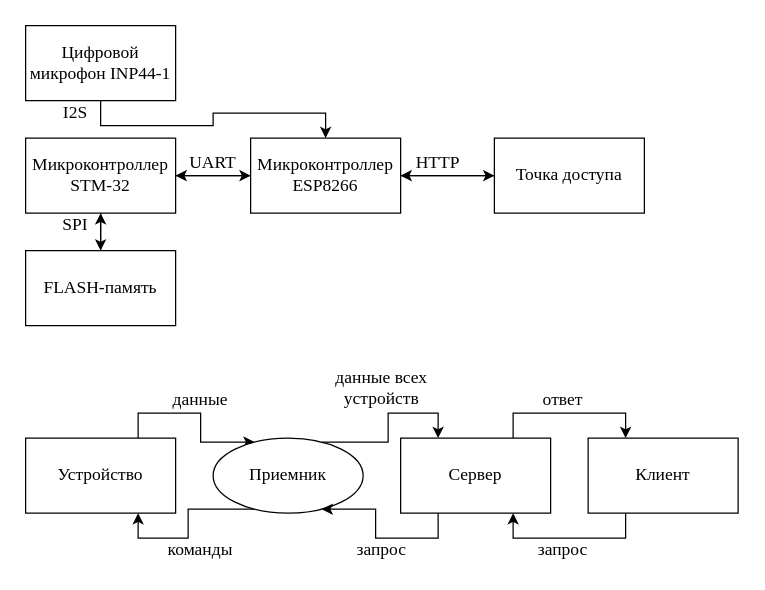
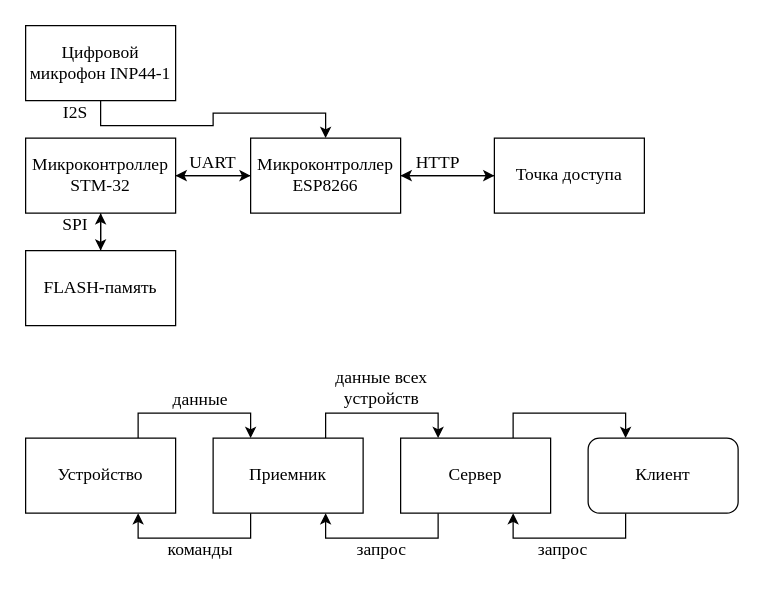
  <mxCell id="0" />
  <mxCell id="1" parent="0" />
  <mxCell id="2" style="edgeStyle=orthogonalEdgeStyle;rounded=0;orthogonalLoop=1;jettySize=auto;html=1;exitX=0.5;exitY=1;exitDx=0;exitDy=0;fontFamily=Times New Roman;fontSize=14;" edge="1" parent="1" source="3" target="11"><mxGeometry relative="1" as="geometry" /></mxCell>
  <mxCell id="3" value="Цифровой микрофон INP44-1" style="rounded=0;whiteSpace=wrap;html=1;fontFamily=Times New Roman;fontSize=14;" vertex="1" parent="1"><mxGeometry x="20" y="20" width="120" height="60" as="geometry" /></mxCell>
  <mxCell id="4" value="" style="edgeStyle=orthogonalEdgeStyle;rounded=0;orthogonalLoop=1;jettySize=auto;html=1;fontFamily=Times New Roman;fontSize=14;" edge="1" parent="1" source="6" target="8"><mxGeometry relative="1" as="geometry" /></mxCell>
  <mxCell id="5" value="" style="edgeStyle=orthogonalEdgeStyle;rounded=0;orthogonalLoop=1;jettySize=auto;html=1;fontFamily=Times New Roman;fontSize=14;" edge="1" parent="1" source="6" target="11"><mxGeometry relative="1" as="geometry" /></mxCell>
  <mxCell id="6" value="Микроконтроллер STM-32" style="rounded=0;whiteSpace=wrap;html=1;fontFamily=Times New Roman;fontSize=14;" vertex="1" parent="1"><mxGeometry x="20" y="110" width="120" height="60" as="geometry" /></mxCell>
  <mxCell id="7" style="edgeStyle=orthogonalEdgeStyle;rounded=0;orthogonalLoop=1;jettySize=auto;html=1;entryX=0.5;entryY=1;entryDx=0;entryDy=0;fontFamily=Times New Roman;fontSize=14;" edge="1" parent="1" source="8" target="6"><mxGeometry relative="1" as="geometry" /></mxCell>
  <mxCell id="8" value="FLASH-память" style="rounded=0;whiteSpace=wrap;html=1;fontFamily=Times New Roman;fontSize=14;" vertex="1" parent="1"><mxGeometry x="20" y="200" width="120" height="60" as="geometry" /></mxCell>
  <mxCell id="9" value="" style="edgeStyle=orthogonalEdgeStyle;rounded=0;orthogonalLoop=1;jettySize=auto;html=1;fontFamily=Times New Roman;fontSize=14;" edge="1" parent="1" source="11" target="13"><mxGeometry relative="1" as="geometry" /></mxCell>
  <mxCell id="10" style="edgeStyle=orthogonalEdgeStyle;rounded=0;orthogonalLoop=1;jettySize=auto;html=1;entryX=1;entryY=0.5;entryDx=0;entryDy=0;fontFamily=Times New Roman;fontSize=14;" edge="1" parent="1" source="11" target="6"><mxGeometry relative="1" as="geometry" /></mxCell>
  <mxCell id="11" value="Микроконтроллер ESP8266" style="rounded=0;whiteSpace=wrap;html=1;fontFamily=Times New Roman;fontSize=14;" vertex="1" parent="1"><mxGeometry x="200" y="110" width="120" height="60" as="geometry" /></mxCell>
  <mxCell id="12" style="edgeStyle=orthogonalEdgeStyle;rounded=0;orthogonalLoop=1;jettySize=auto;html=1;entryX=1;entryY=0.5;entryDx=0;entryDy=0;fontFamily=Times New Roman;fontSize=14;" edge="1" parent="1" source="13" target="11"><mxGeometry relative="1" as="geometry" /></mxCell>
  <mxCell id="13" value="Точка доступа" style="rounded=0;whiteSpace=wrap;html=1;fontFamily=Times New Roman;fontSize=14;" vertex="1" parent="1"><mxGeometry x="395" y="110" width="120" height="60" as="geometry" /></mxCell>
  <mxCell id="14" style="edgeStyle=orthogonalEdgeStyle;rounded=0;orthogonalLoop=1;jettySize=auto;html=1;exitX=0.75;exitY=0;exitDx=0;exitDy=0;entryX=0.25;entryY=0;entryDx=0;entryDy=0;fontFamily=Times New Roman;fontSize=14;" edge="1" parent="1" source="15" target="18"><mxGeometry relative="1" as="geometry" /></mxCell>
  <mxCell id="15" value="Устройство" style="rounded=0;whiteSpace=wrap;html=1;fontFamily=Times New Roman;fontSize=14;" vertex="1" parent="1"><mxGeometry x="20" y="350" width="120" height="60" as="geometry" /></mxCell>
  <mxCell id="16" style="edgeStyle=orthogonalEdgeStyle;rounded=0;orthogonalLoop=1;jettySize=auto;html=1;exitX=0.75;exitY=0;exitDx=0;exitDy=0;entryX=0.25;entryY=0;entryDx=0;entryDy=0;fontFamily=Times New Roman;fontSize=14;" edge="1" parent="1" source="18" target="21"><mxGeometry relative="1" as="geometry" /></mxCell>
  <mxCell id="17" style="edgeStyle=orthogonalEdgeStyle;rounded=0;orthogonalLoop=1;jettySize=auto;html=1;exitX=0.25;exitY=1;exitDx=0;exitDy=0;entryX=0.75;entryY=1;entryDx=0;entryDy=0;fontFamily=Times New Roman;fontSize=14;" edge="1" parent="1" source="18" target="15"><mxGeometry relative="1" as="geometry" /></mxCell>
- <mxCell id="18" value="Приемник" style="ellipse;whiteSpace=wrap;html=1;fontFamily=Times New Roman;fontSize=14;" vertex="1" parent="1"><mxGeometry x="170" y="350" width="120" height="60" as="geometry" /></mxCell>
+ <mxCell id="18" value="Приемник" style="rounded=0;whiteSpace=wrap;html=1;fontFamily=Times New Roman;fontSize=14;" vertex="1" parent="1"><mxGeometry x="170" y="350" width="120" height="60" as="geometry" /></mxCell>
  <mxCell id="19" style="edgeStyle=orthogonalEdgeStyle;rounded=0;orthogonalLoop=1;jettySize=auto;html=1;exitX=0.75;exitY=0;exitDx=0;exitDy=0;entryX=0.25;entryY=0;entryDx=0;entryDy=0;fontFamily=Times New Roman;fontSize=14;" edge="1" parent="1" source="21" target="23"><mxGeometry relative="1" as="geometry" /></mxCell>
  <mxCell id="20" style="edgeStyle=orthogonalEdgeStyle;rounded=0;orthogonalLoop=1;jettySize=auto;html=1;exitX=0.25;exitY=1;exitDx=0;exitDy=0;entryX=0.75;entryY=1;entryDx=0;entryDy=0;fontFamily=Times New Roman;fontSize=14;" edge="1" parent="1" source="21" target="18"><mxGeometry relative="1" as="geometry" /></mxCell>
  <mxCell id="21" value="Сервер" style="rounded=0;whiteSpace=wrap;html=1;fontFamily=Times New Roman;fontSize=14;" vertex="1" parent="1"><mxGeometry x="320" y="350" width="120" height="60" as="geometry" /></mxCell>
  <mxCell id="22" style="edgeStyle=orthogonalEdgeStyle;rounded=0;orthogonalLoop=1;jettySize=auto;html=1;exitX=0.25;exitY=1;exitDx=0;exitDy=0;entryX=0.75;entryY=1;entryDx=0;entryDy=0;fontFamily=Times New Roman;fontSize=14;" edge="1" parent="1" source="23" target="21"><mxGeometry relative="1" as="geometry" /></mxCell>
- <mxCell id="23" value="Клиент" style="rounded=0;whiteSpace=wrap;html=1;fontFamily=Times New Roman;fontSize=14;" vertex="1" parent="1"><mxGeometry x="470" y="350" width="120" height="60" as="geometry" /></mxCell>
+ <mxCell id="23" value="Клиент" style="whiteSpace=wrap;html=1;fontFamily=Times New Roman;fontSize=14;rounded=1;" vertex="1" parent="1"><mxGeometry x="470" y="350" width="120" height="60" as="geometry" /></mxCell>
  <mxCell id="24" value="&lt;font style=&quot;font-size: 14px&quot;&gt;UART&lt;/font&gt;" style="text;html=1;strokeColor=none;fillColor=none;align=center;verticalAlign=middle;whiteSpace=wrap;rounded=0;fontFamily=Times New Roman;fontSize=14;" vertex="1" parent="1"><mxGeometry x="150" y="120" width="40" height="20" as="geometry" /></mxCell>
  <mxCell id="25" value="HTTP" style="text;html=1;strokeColor=none;fillColor=none;align=center;verticalAlign=middle;whiteSpace=wrap;rounded=0;fontFamily=Times New Roman;fontSize=14;" vertex="1" parent="1"><mxGeometry x="330" y="120" width="40" height="20" as="geometry" /></mxCell>
  <mxCell id="26" value="данные" style="text;html=1;strokeColor=none;fillColor=none;align=center;verticalAlign=middle;whiteSpace=wrap;rounded=0;fontFamily=Times New Roman;fontSize=14;" vertex="1" parent="1"><mxGeometry x="140" y="310" width="40" height="20" as="geometry" /></mxCell>
  <mxCell id="27" value="I2S" style="text;html=1;strokeColor=none;fillColor=none;align=center;verticalAlign=middle;whiteSpace=wrap;rounded=0;fontFamily=Times New Roman;fontSize=14;" vertex="1" parent="1"><mxGeometry x="40" y="80" width="40" height="20" as="geometry" /></mxCell>
  <mxCell id="28" value="SPI" style="text;html=1;strokeColor=none;fillColor=none;align=center;verticalAlign=middle;whiteSpace=wrap;rounded=0;fontFamily=Times New Roman;fontSize=14;" vertex="1" parent="1"><mxGeometry x="40" y="170" width="40" height="20" as="geometry" /></mxCell>
  <mxCell id="29" value="команды" style="text;html=1;strokeColor=none;fillColor=none;align=center;verticalAlign=middle;whiteSpace=wrap;rounded=0;fontFamily=Times New Roman;fontSize=14;" vertex="1" parent="1"><mxGeometry x="140" y="430" width="40" height="20" as="geometry" /></mxCell>
  <mxCell id="30" value="запрос" style="text;html=1;strokeColor=none;fillColor=none;align=center;verticalAlign=middle;whiteSpace=wrap;rounded=0;fontFamily=Times New Roman;fontSize=14;" vertex="1" parent="1"><mxGeometry x="430" y="430" width="40" height="20" as="geometry" /></mxCell>
- <mxCell id="31" value="ответ" style="text;html=1;strokeColor=none;fillColor=none;align=center;verticalAlign=middle;whiteSpace=wrap;rounded=0;fontFamily=Times New Roman;fontSize=14;" vertex="1" parent="1"><mxGeometry x="430" y="310" width="40" height="20" as="geometry" /></mxCell>
  <mxCell id="32" value="данные всех устройств" style="text;html=1;strokeColor=none;fillColor=none;align=center;verticalAlign=middle;whiteSpace=wrap;rounded=0;fontFamily=Times New Roman;fontSize=14;" vertex="1" parent="1"><mxGeometry x="250" y="300" width="110" height="20" as="geometry" /></mxCell>
  <mxCell id="33" value="запрос" style="text;html=1;strokeColor=none;fillColor=none;align=center;verticalAlign=middle;whiteSpace=wrap;rounded=0;fontFamily=Times New Roman;fontSize=14;" vertex="1" parent="1"><mxGeometry x="285" y="430" width="40" height="20" as="geometry" /></mxCell>
